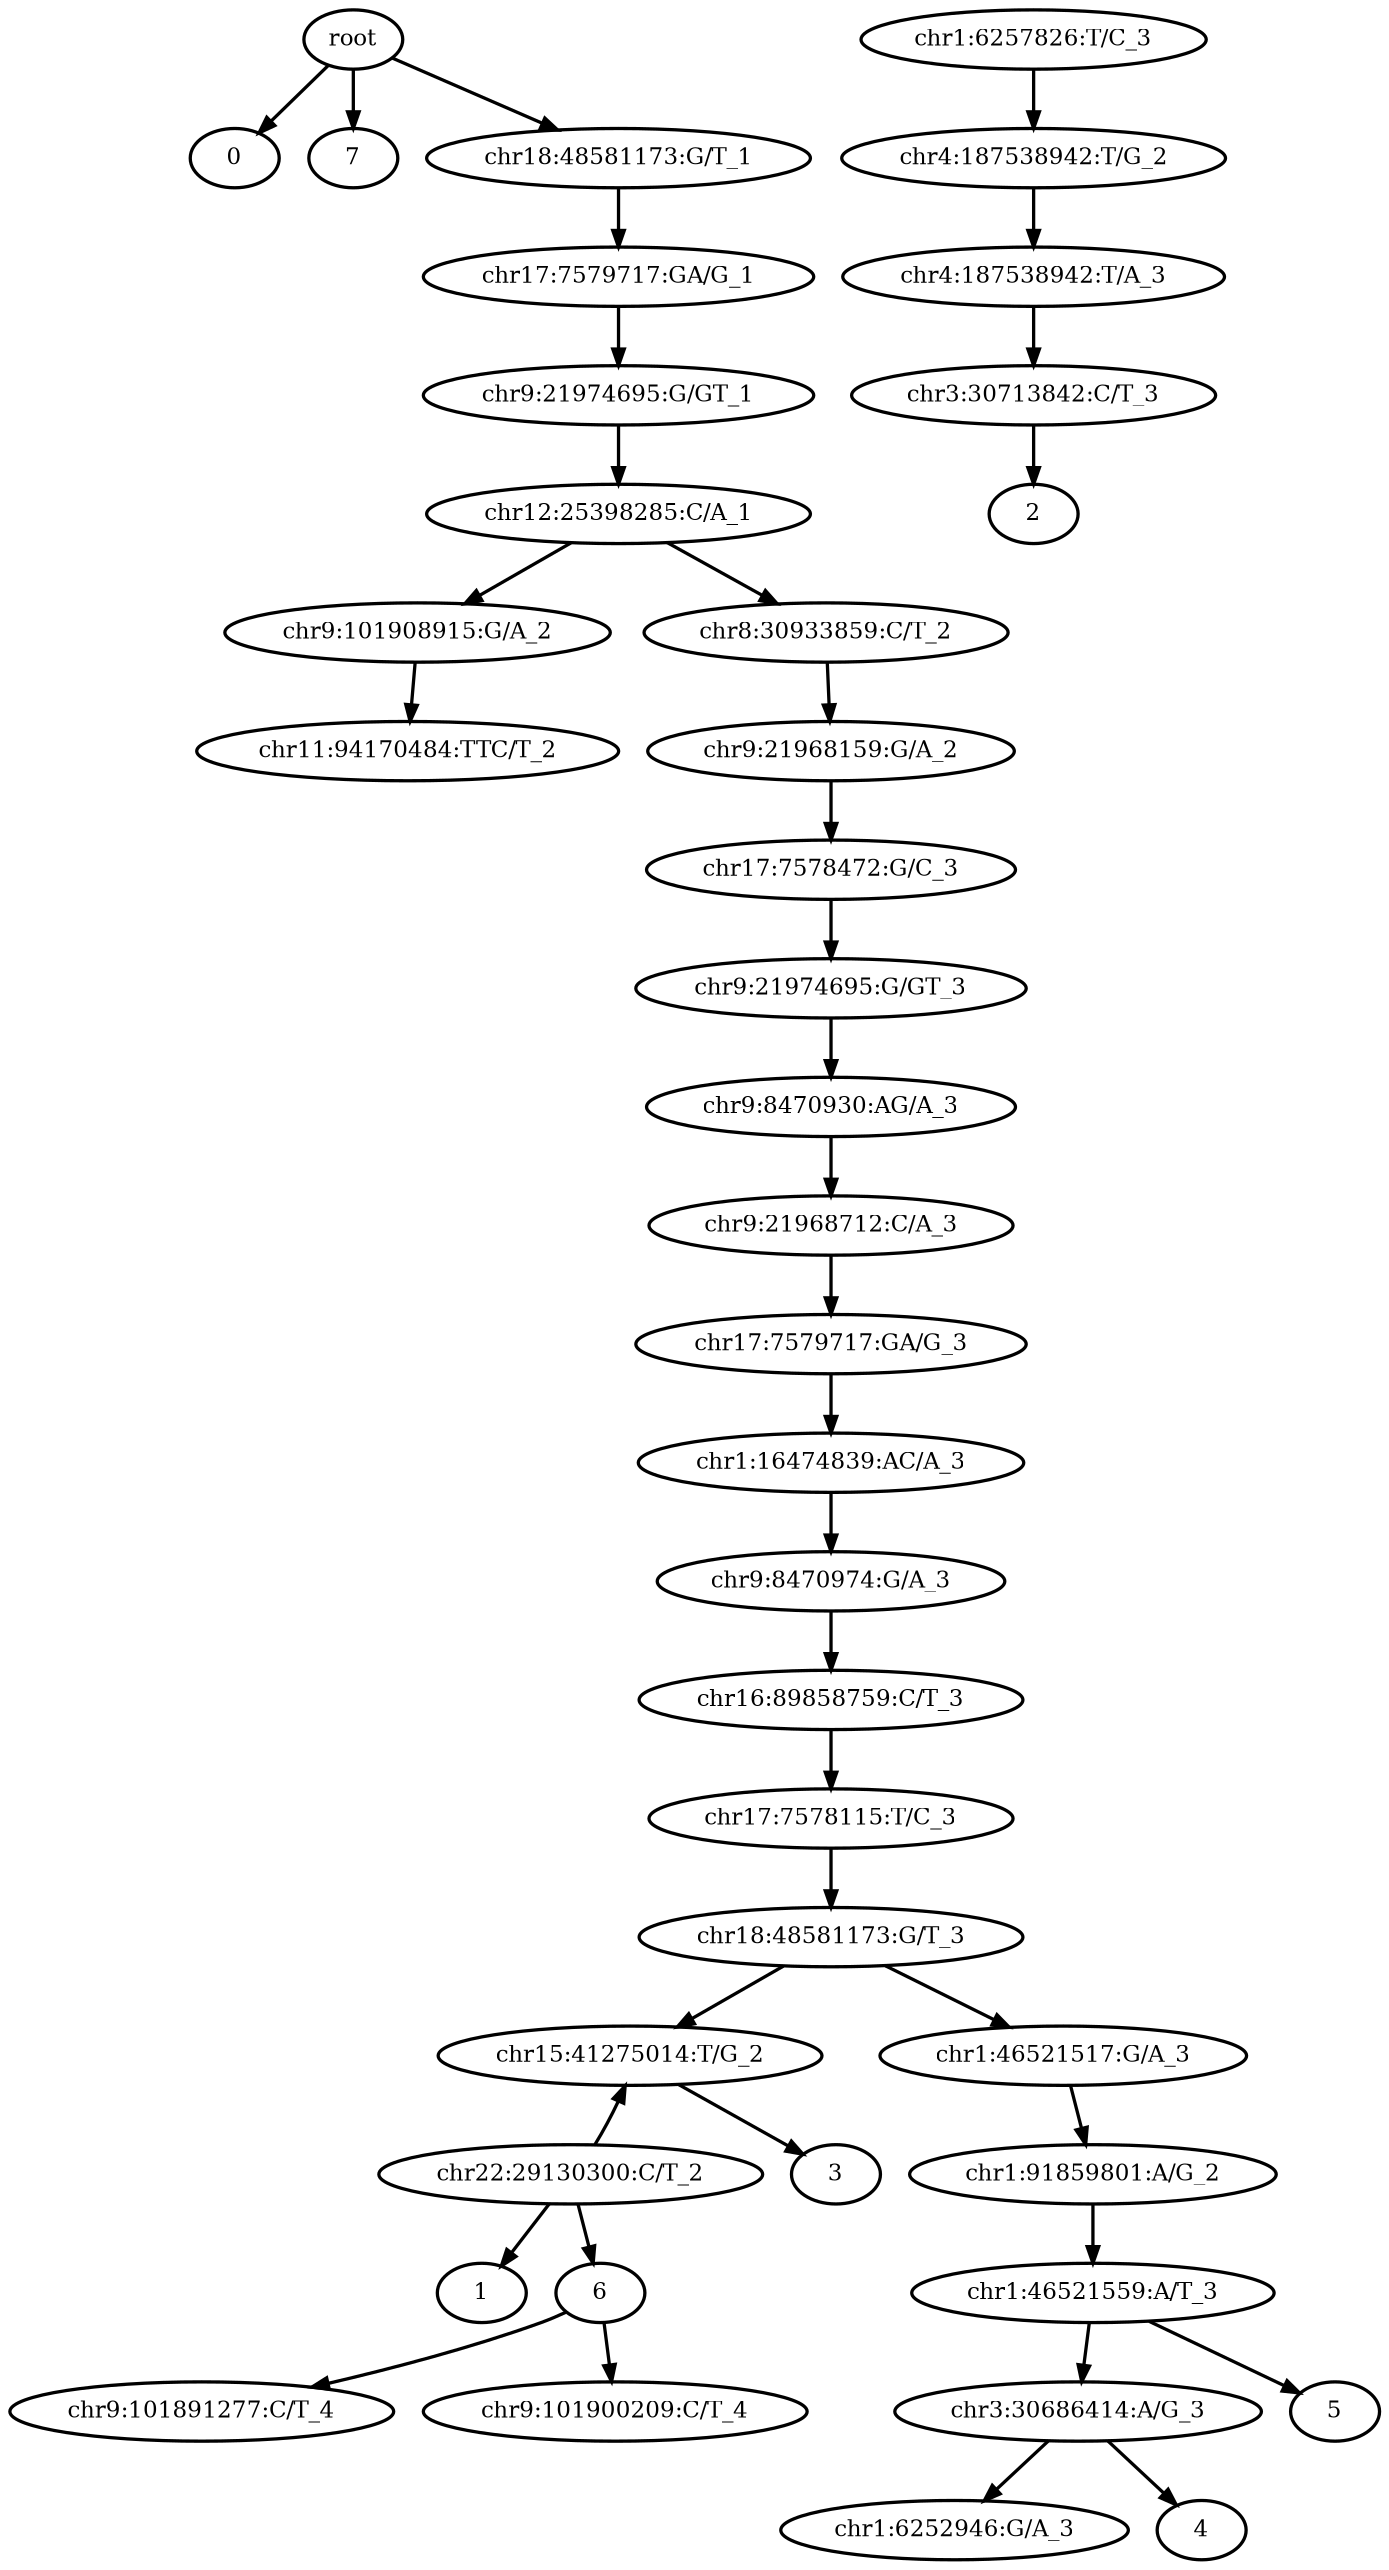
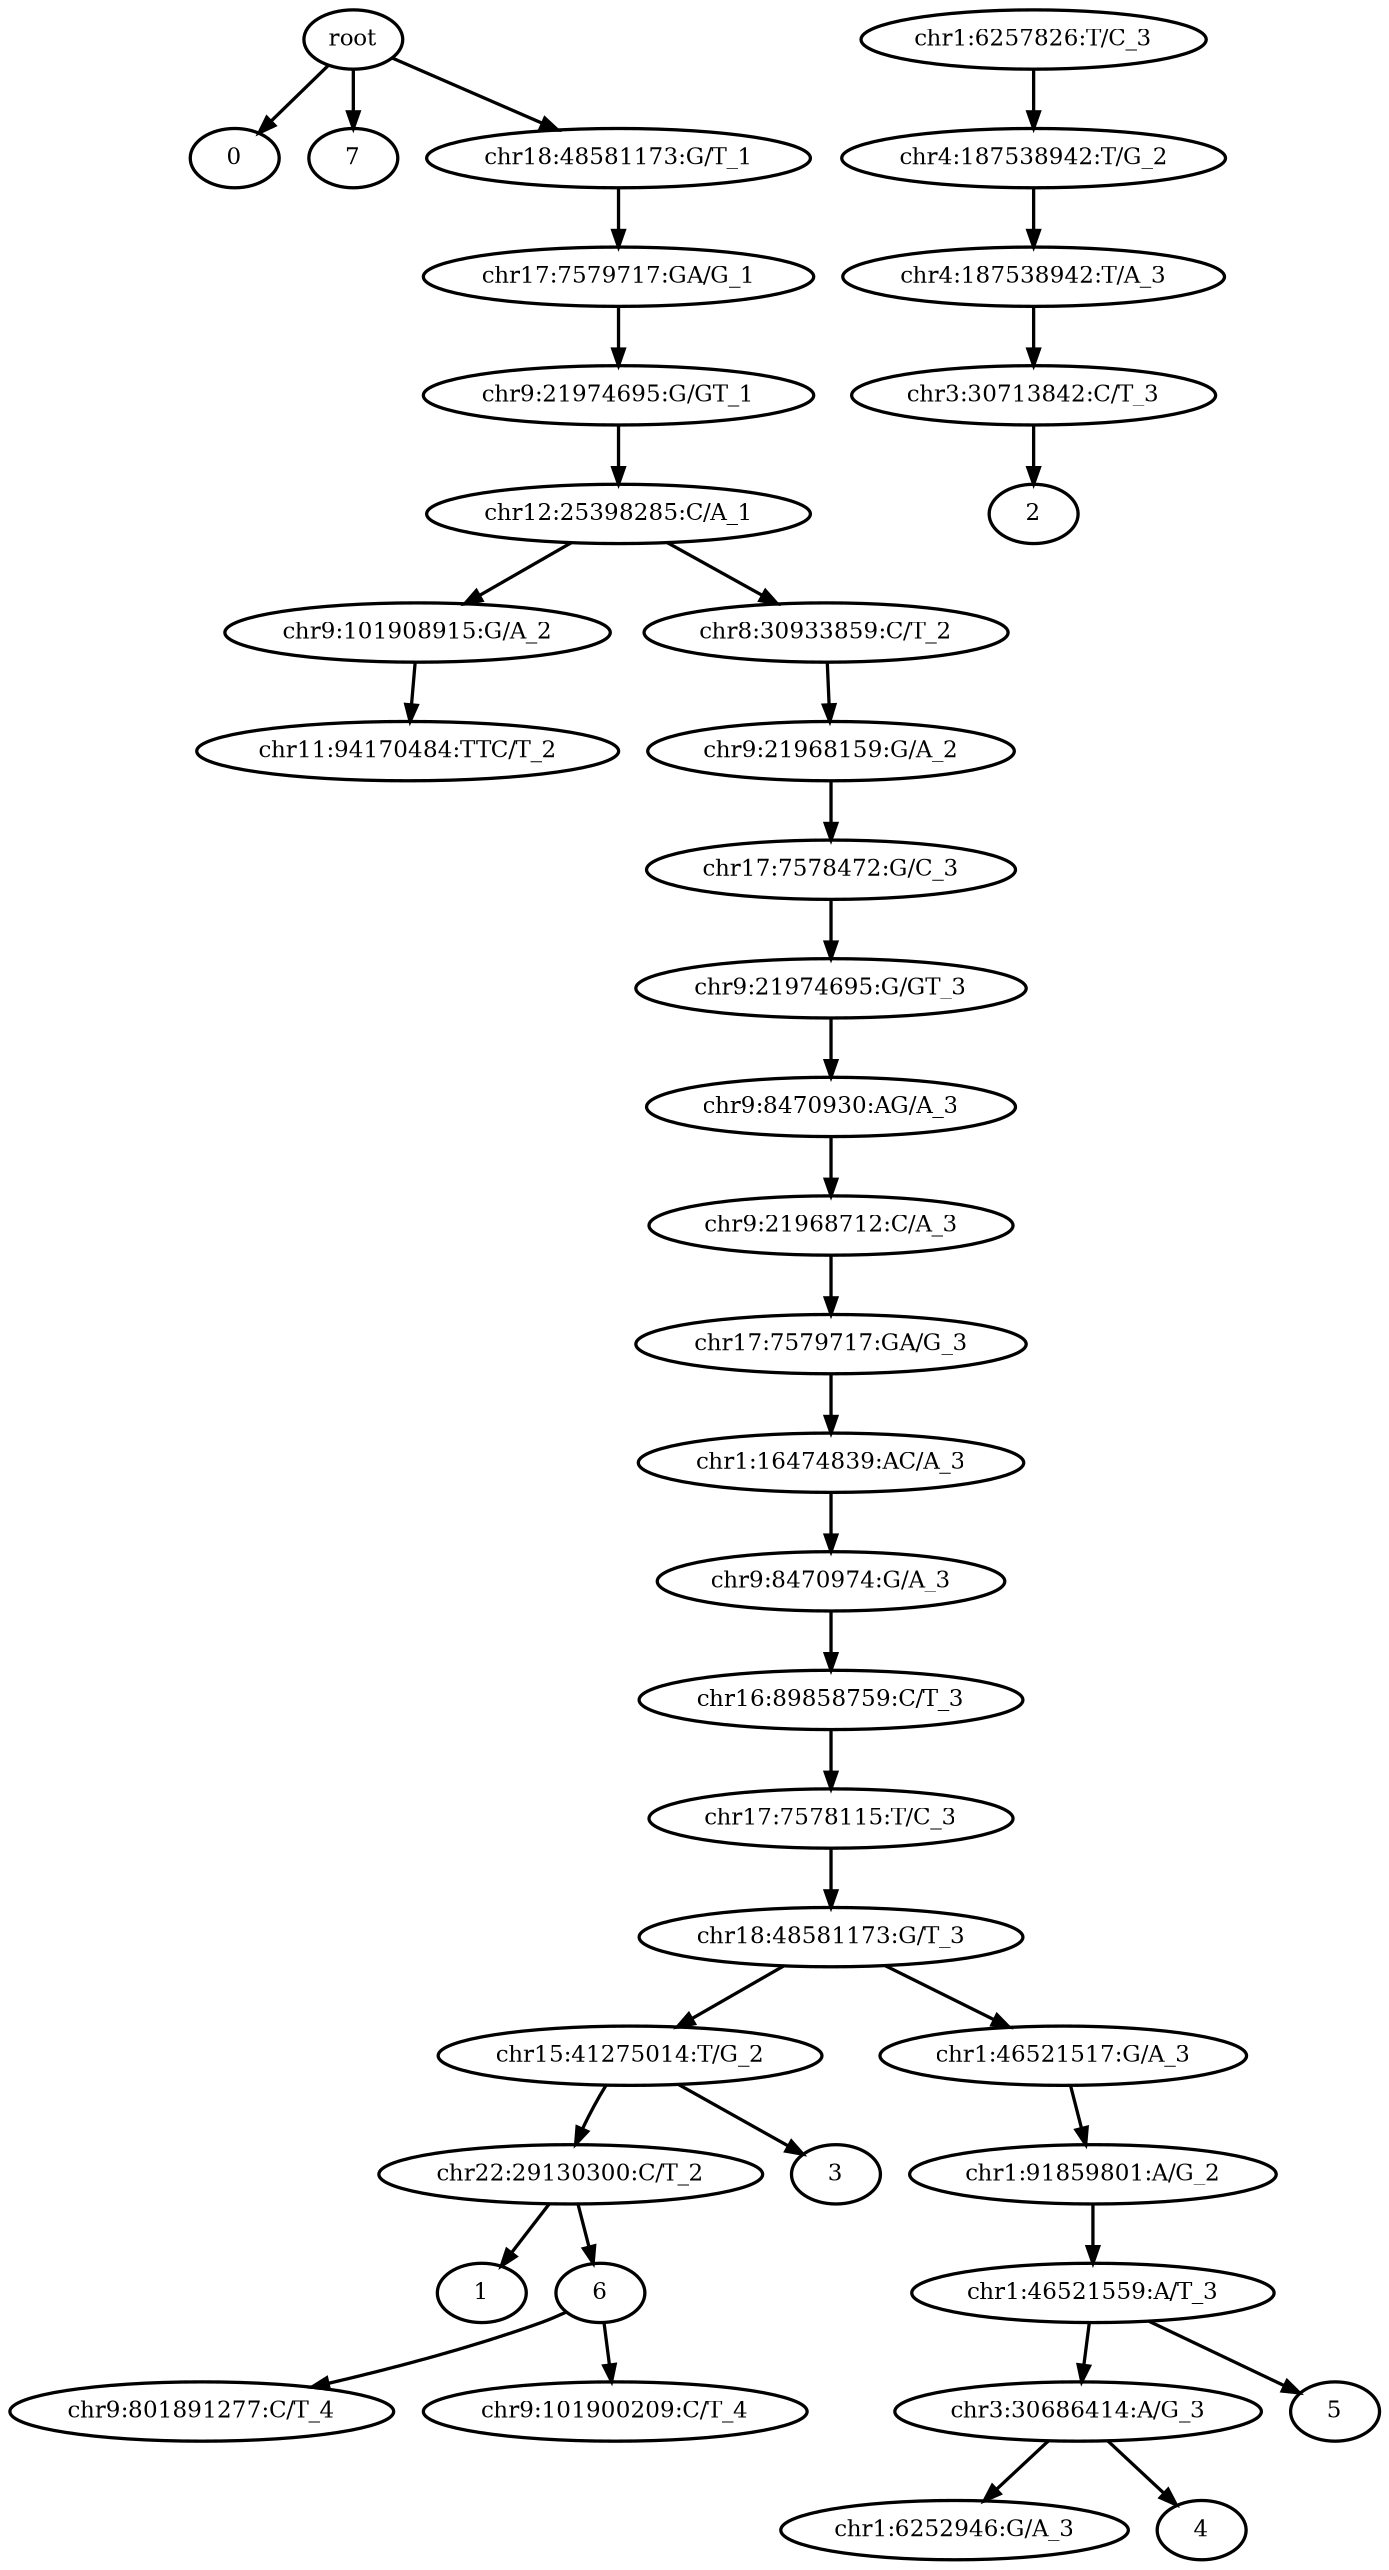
  digraph {
    rankdir=TB
    node [style=bold]
    edge [style=bold]
    n1 [label=root]
    n2 [label=0]
    n3 [label=7]
    n4 [label="chr18:48581173:G/T_1"]
    n5 [label="chr17:7579717:GA/G_1"]
    n6 [label="chr15:41275014:T/G_2"]
    n7 [label="chr22:29130300:C/T_2"]
    n8 [label=3]
    n9 [label=1]
    n10 [label=6]
-   n11 [label="chr9:101891277:C/T_4"]
+   n11 [label="chr9:801891277:C/T_4"]
    n12 [label="chr9:101900209:C/T_4"]
    n13 [label="chr1:46521517:G/A_3"]
    n14 [label="chr1:91859801:A/G_2"]
    n15 [label="chr1:46521559:A/T_3"]
    n16 [label="chr3:30686414:A/G_3"]
    n17 [label=5]
    n18 [label="chr1:6252946:G/A_3"]
    n19 [label=4]
    n20 [label="chr1:6257826:T/C_3"]
    n21 [label="chr4:187538942:T/G_2"]
    n22 [label="chr4:187538942:T/A_3"]
    n23 [label="chr3:30713842:C/T_3"]
    n24 [label=2]
    n25 [label="chr9:101908915:G/A_2"]
    n26 [label="chr11:94170484:TTC/T_2"]
    n27 [label="chr8:30933859:C/T_2"]
    n28 [label="chr9:21968159:G/A_2"]
    n29 [label="chr17:7578472:G/C_3"]
    n30 [label="chr9:21974695:G/GT_3"]
    n31 [label="chr9:8470930:AG/A_3"]
    n32 [label="chr9:21968712:C/A_3"]
    n33 [label="chr17:7579717:GA/G_3"]
    n34 [label="chr1:16474839:AC/A_3"]
    n35 [label="chr9:8470974:G/A_3"]
    n36 [label="chr16:89858759:C/T_3"]
    n37 [label="chr17:7578115:T/C_3"]
    n38 [label="chr18:48581173:G/T_3"]
    n39 [label="chr9:21974695:G/GT_1"]
    n40 [label="chr12:25398285:C/A_1"]
    n1 -> n2
    n1 -> n3
    n1 -> n4
    n4 -> n5
    n5 -> n39
-   n7 -> n6
+   n6 -> n7
    n6 -> n8
    n7 -> n9
    n7 -> n10
    n10 -> n11
    n10 -> n12
    n13 -> n14
    n14 -> n15
    n15 -> n16
    n15 -> n17
    n16 -> n18
    n16 -> n19
    n20 -> n21
    n21 -> n22
    n22 -> n23
    n23 -> n24
    n25 -> n26
    n27 -> n28
    n28 -> n29
    n29 -> n30
    n30 -> n31
    n31 -> n32
    n32 -> n33
    n33 -> n34
    n34 -> n35
    n35 -> n36
    n36 -> n37
    n37 -> n38
    n38 -> n6
    n38 -> n13
    n39 -> n40
    n40 -> n25
    n40 -> n27
  }
